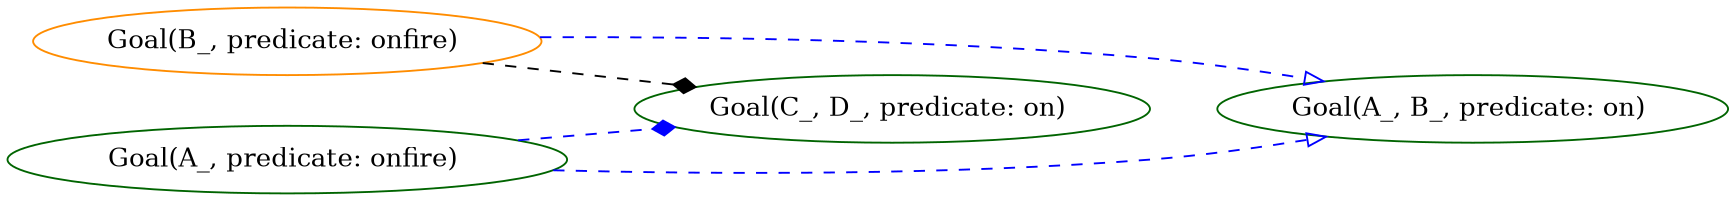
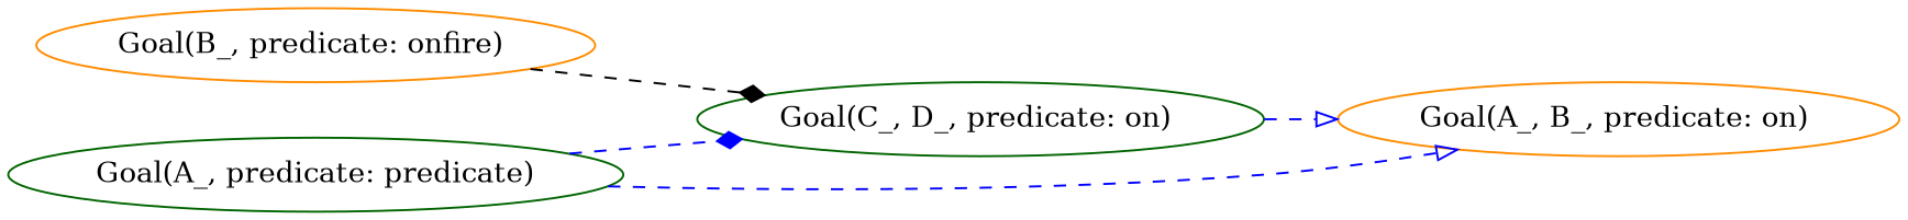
  digraph {
    rankdir=LR
    node [color=darkgreen]
    edge [arrowhead=diamond color=blue style=dashed]
    n1 [label="Goal(C_, D_, predicate: on) "]
    n2 [color=darkorange label="Goal(B_, predicate: onfire) "]
-   n3 [label="Goal(A_, B_, predicate: on) "]
-   n4 [label="Goal(A_, predicate: onfire) "]
+   n3 [color=darkorange label="Goal(A_, B_, predicate: on) "]
+   n4 [label="Goal(A_, predicate: predicate)"]
    n2 -> n1 [color=black]
-   n2 -> n3 [arrowhead=onormal]
+   n1 -> n3 [arrowhead=onormal]
    n4 -> n1
    n4 -> n3 [arrowhead=onormal]
  }
